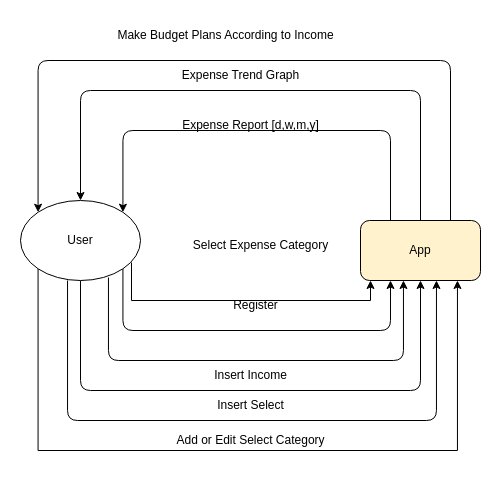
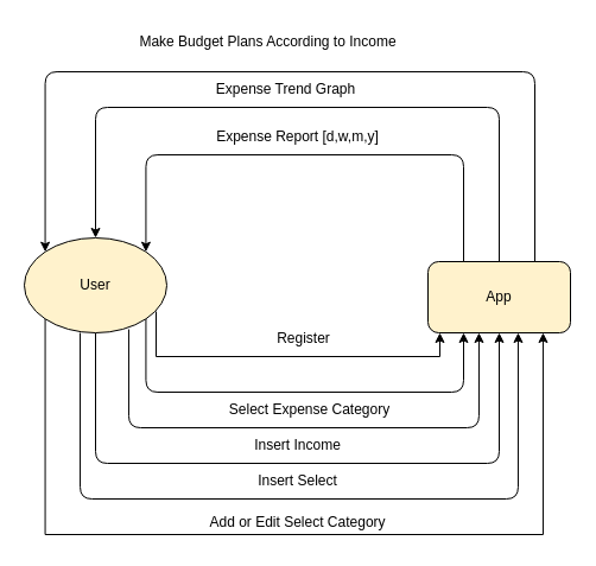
  <mxCell id="0" />
  <mxCell id="1" parent="0" />
  <mxCell id="2" style="orthogonalLoop=1;jettySize=auto;html=1;exitX=1;exitY=1;exitDx=0;exitDy=0;edgeStyle=elbowEdgeStyle;entryX=0.25;entryY=1;entryDx=0;entryDy=0;" parent="1" source="9" target="12" edge="1"><mxGeometry relative="1" as="geometry"><mxPoint x="430" y="320" as="targetPoint" /><Array as="points"><mxPoint x="260" y="330" /></Array></mxGeometry></mxCell>
  <mxCell id="3" style="edgeStyle=elbowEdgeStyle;orthogonalLoop=1;jettySize=auto;html=1;exitX=0.733;exitY=0.963;exitDx=0;exitDy=0;entryX=0.358;entryY=1;entryDx=0;entryDy=0;exitPerimeter=0;entryPerimeter=0;" parent="1" source="9" target="12" edge="1"><mxGeometry relative="1" as="geometry"><mxPoint x="80" y="400" as="targetPoint" /><Array as="points"><mxPoint x="260" y="360" /></Array></mxGeometry></mxCell>
  <mxCell id="4" style="edgeStyle=elbowEdgeStyle;orthogonalLoop=1;jettySize=auto;html=1;entryX=0.5;entryY=1;entryDx=0;entryDy=0;" parent="1" source="9" target="12" edge="1"><mxGeometry relative="1" as="geometry"><mxPoint x="500" y="320" as="targetPoint" /><Array as="points"><mxPoint x="250" y="390" /></Array></mxGeometry></mxCell>
  <mxCell id="5" style="edgeStyle=elbowEdgeStyle;orthogonalLoop=1;jettySize=auto;html=1;exitX=0;exitY=0.5;exitDx=0;exitDy=0;" parent="1" source="9" edge="1"><mxGeometry relative="1" as="geometry"><mxPoint x="40" y="240" as="targetPoint" /></mxGeometry></mxCell>
  <mxCell id="6" style="edgeStyle=elbowEdgeStyle;orthogonalLoop=1;jettySize=auto;html=1;exitX=0.392;exitY=1;exitDx=0;exitDy=0;entryX=0.633;entryY=1;entryDx=0;entryDy=0;exitPerimeter=0;entryPerimeter=0;" parent="1" source="9" target="12" edge="1"><mxGeometry relative="1" as="geometry"><mxPoint x="19.667" y="507.558" as="targetPoint" /><Array as="points"><mxPoint x="250" y="420" /></Array></mxGeometry></mxCell>
  <mxCell id="7" style="edgeStyle=orthogonalEdgeStyle;rounded=0;orthogonalLoop=1;jettySize=auto;html=1;exitX=0.925;exitY=0.775;exitDx=0;exitDy=0;exitPerimeter=0;" edge="1" parent="1" source="9"><mxGeometry relative="1" as="geometry"><mxPoint x="370" y="280" as="targetPoint" /><Array as="points"><mxPoint x="131" y="300" /><mxPoint x="370" y="300" /></Array></mxGeometry></mxCell>
  <mxCell id="8" style="edgeStyle=elbowEdgeStyle;rounded=0;orthogonalLoop=1;jettySize=auto;elbow=vertical;html=1;exitX=0;exitY=1;exitDx=0;exitDy=0;entryX=0.808;entryY=1;entryDx=0;entryDy=0;entryPerimeter=0;" edge="1" parent="1" source="9" target="12"><mxGeometry relative="1" as="geometry"><mxPoint x="38" y="450" as="targetPoint" /><Array as="points"><mxPoint x="260" y="450" /></Array></mxGeometry></mxCell>
- <mxCell id="9" value="User" style="ellipse;whiteSpace=wrap;html=1;" parent="1" vertex="1"><mxGeometry x="20" y="200" width="120" height="80" as="geometry" /></mxCell>
+ <mxCell id="9" value="User" style="ellipse;whiteSpace=wrap;html=1;fillColor=#fff2cc;" parent="1" vertex="1"><mxGeometry x="20" y="200" width="120" height="80" as="geometry" /></mxCell>
  <mxCell id="10" style="edgeStyle=elbowEdgeStyle;orthogonalLoop=1;jettySize=auto;html=1;exitX=0.25;exitY=0;exitDx=0;exitDy=0;entryX=1;entryY=0;entryDx=0;entryDy=0;" parent="1" source="12" target="9" edge="1"><mxGeometry relative="1" as="geometry"><mxPoint x="150" y="140" as="targetPoint" /><Array as="points"><mxPoint x="230" y="130" /></Array></mxGeometry></mxCell>
  <mxCell id="11" style="edgeStyle=elbowEdgeStyle;orthogonalLoop=1;jettySize=auto;html=1;exitX=0.5;exitY=0;exitDx=0;exitDy=0;entryX=0.5;entryY=0;entryDx=0;entryDy=0;" parent="1" source="12" target="9" edge="1"><mxGeometry relative="1" as="geometry"><mxPoint x="419.667" y="90" as="targetPoint" /><Array as="points"><mxPoint x="260" y="90" /></Array></mxGeometry></mxCell>
  <mxCell id="12" value="App" style="rounded=1;whiteSpace=wrap;html=1;fillColor=#fff2cc;" parent="1" vertex="1"><mxGeometry x="360" y="220" width="120" height="60" as="geometry" /></mxCell>
  <mxCell id="13" style="edgeStyle=elbowEdgeStyle;orthogonalLoop=1;jettySize=auto;html=1;exitX=0.75;exitY=0;exitDx=0;exitDy=0;entryX=0;entryY=0;entryDx=0;entryDy=0;" parent="1" source="12" target="9" edge="1"><mxGeometry relative="1" as="geometry"><mxPoint x="430" y="230" as="sourcePoint" /><mxPoint x="90" y="210" as="targetPoint" /><Array as="points"><mxPoint x="30" y="60" /><mxPoint x="20" y="160" /><mxPoint x="160" y="60" /><mxPoint x="250" y="60" /></Array></mxGeometry></mxCell>
- <mxCell id="14" value="Register" style="text;html=1;align=center;verticalAlign=middle;resizable=0;points=[];autosize=1;strokeColor=none;fillColor=none;" vertex="1" parent="1"><mxGeometry x="220" y="290" width="70" height="30" as="geometry" /></mxCell>
- <mxCell id="15" value="Select Expense Category" style="text;html=1;align=center;verticalAlign=middle;resizable=0;points=[];autosize=1;strokeColor=none;fillColor=none;" vertex="1" parent="1"><mxGeometry x="180" y="230" width="160" height="30" as="geometry" /></mxCell>
+ <mxCell id="14" value="Register" style="text;html=1;align=center;verticalAlign=middle;resizable=0;points=[];autosize=1;strokeColor=none;fillColor=none;" vertex="1" parent="1"><mxGeometry x="220" y="270" width="70" height="30" as="geometry" /></mxCell>
+ <mxCell id="15" value="Select Expense Category" style="text;html=1;align=center;verticalAlign=middle;resizable=0;points=[];autosize=1;strokeColor=none;fillColor=none;" vertex="1" parent="1"><mxGeometry x="180" y="330" width="160" height="30" as="geometry" /></mxCell>
  <mxCell id="16" value="Insert Income" style="text;html=1;align=center;verticalAlign=middle;resizable=0;points=[];autosize=1;strokeColor=none;fillColor=none;" vertex="1" parent="1"><mxGeometry x="200" y="360" width="100" height="30" as="geometry" /></mxCell>
  <mxCell id="17" value="Insert Select" style="text;html=1;align=center;verticalAlign=middle;resizable=0;points=[];autosize=1;strokeColor=none;fillColor=none;" vertex="1" parent="1"><mxGeometry x="200" y="390" width="100" height="30" as="geometry" /></mxCell>
  <mxCell id="18" value="Add or Edit Select Category" style="text;html=1;align=center;verticalAlign=middle;resizable=0;points=[];autosize=1;strokeColor=none;fillColor=none;" vertex="1" parent="1"><mxGeometry x="160" y="425" width="180" height="30" as="geometry" /></mxCell>
- <mxCell id="19" value="Expense Report [d,w,m,y]" style="text;html=1;align=center;verticalAlign=middle;resizable=0;points=[];autosize=1;strokeColor=none;fillColor=none;" vertex="1" parent="1"><mxGeometry x="170" y="110" width="160" height="30" as="geometry" /></mxCell>
+ <mxCell id="19" value="Expense Report [d,w,m,y]" style="text;html=1;align=center;verticalAlign=middle;resizable=0;points=[];autosize=1;strokeColor=none;fillColor=none;" vertex="1" parent="1"><mxGeometry x="170" y="100" width="160" height="30" as="geometry" /></mxCell>
  <mxCell id="20" value="Expense Trend Graph" style="text;html=1;align=center;verticalAlign=middle;resizable=0;points=[];autosize=1;strokeColor=none;fillColor=none;" vertex="1" parent="1"><mxGeometry x="170" y="60" width="140" height="30" as="geometry" /></mxCell>
  <mxCell id="21" value="Make Budget Plans According to Income" style="text;html=1;align=center;verticalAlign=middle;resizable=0;points=[];autosize=1;strokeColor=none;fillColor=none;" vertex="1" parent="1"><mxGeometry x="105" y="20" width="240" height="30" as="geometry" /></mxCell>
